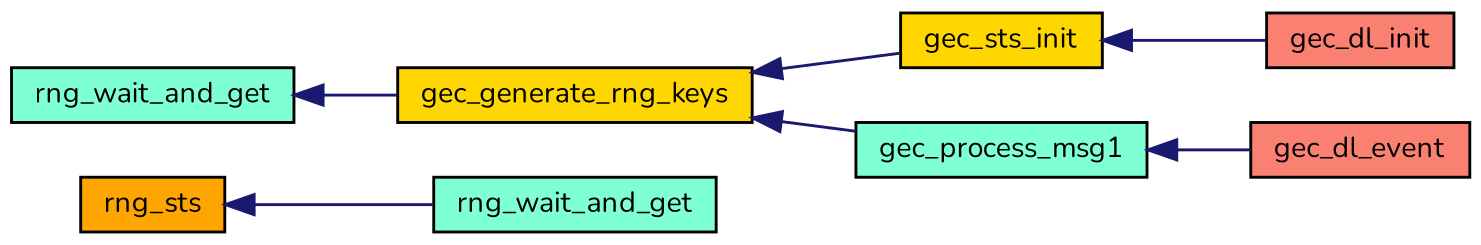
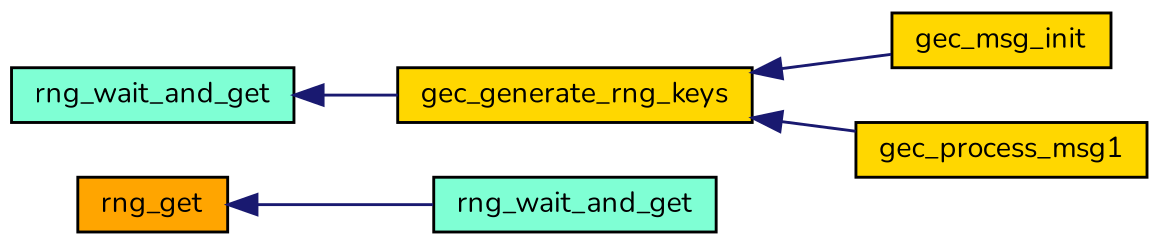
  digraph {
    fontname=Nunito
    rankdir=LR
    node [color=black fillcolor=aquamarine fontname=Nunito fontsize=10 shape=record style=filled]
    edge [color=midnightblue dir=back fontname=Nunito fontsize=10 labelfontname=FreeSans labelfontsize=10 style=solid]
-   n1 [fillcolor=orange height=0.2 label=rng_sts width=0.4]
+   n1 [fillcolor=orange height=0.2 label=rng_get width=0.4]
    n2 [height=0.2 label=rng_wait_and_get width=0.4]
    n3 [height=0.2 label=rng_wait_and_get width=0.4]
    n4 [fillcolor=gold height=0.2 label=gec_generate_rng_keys width=0.4]
-   n5 [fillcolor=gold height=0.2 label=gec_sts_init width=0.4]
-   n6 [height=0.2 label=gec_process_msg1 width=0.4]
-   n7 [fillcolor=salmon height=0.2 label=gec_dl_init width=0.4]
-   n8 [fillcolor=salmon height=0.2 label=gec_dl_event width=0.4]
+   n5 [fillcolor=gold height=0.2 label=gec_msg_init width=0.4]
+   n6 [fillcolor=gold height=0.2 label=gec_process_msg1 width=0.4]
    n1 -> n2
    n3 -> n4
    n4 -> n5
    n4 -> n6
-   n5 -> n7
-   n6 -> n8
  }
